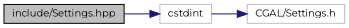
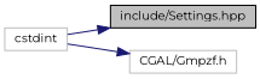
  digraph {
    fontname=Montserrat
    rankdir=LR
    node [color=grey75 fillcolor=white fontname=Montserrat fontsize=10 shape=record style=filled]
    edge [color=midnightblue fontname=Montserrat fontsize=10 labelfontname=Helvetica labelfontsize=10 style=solid]
    n1 [color=black fillcolor=grey75 fontcolor=black height=0.2 label="include/Settings.hpp" width=0.4]
    n2 [height=0.2 label=cstdint width=0.4]
-   n3 [height=0.2 label="CGAL/Settings.h" width=0.4]
-   n1 -> n2
+   n3 [height=0.2 label="CGAL/Gmpzf.h" width=0.4]
+   n2 -> n1
    n2 -> n3
  }
